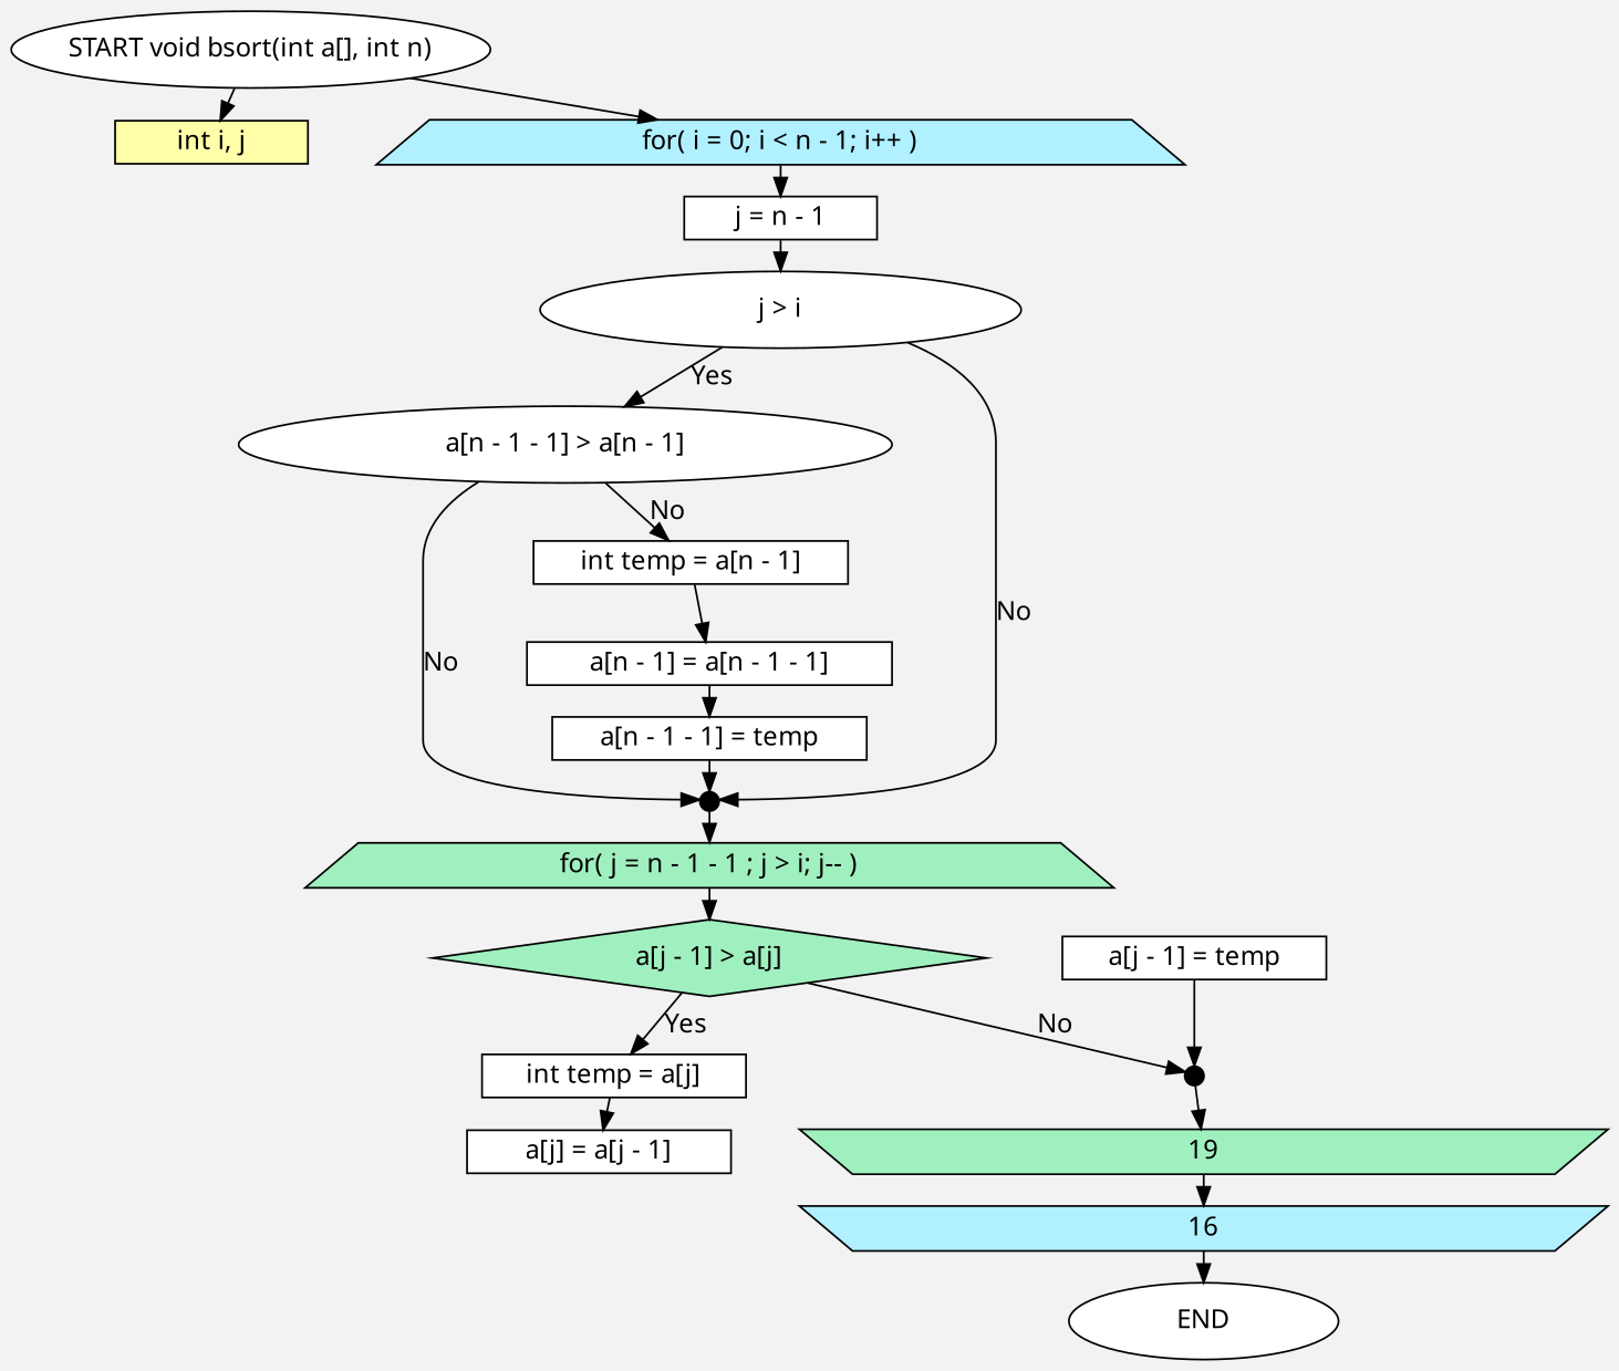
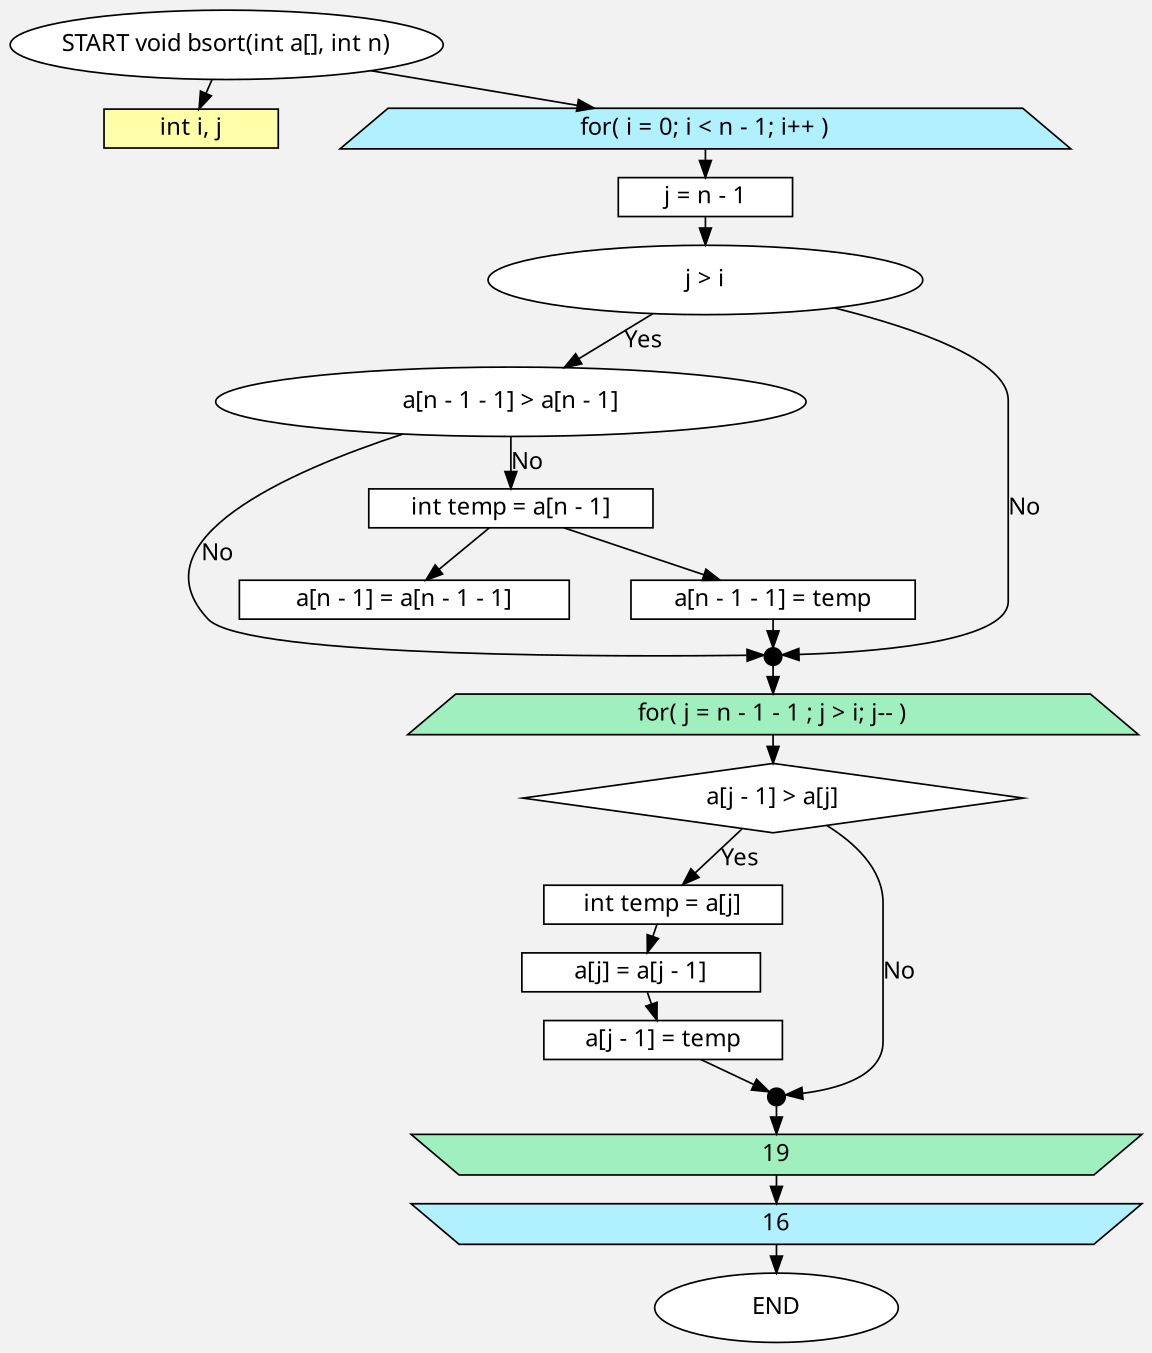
  digraph {
    bgcolor="#F2F2F2"
    compound=true
    fontname="Noto Sans"
    nodesep=0.5
    rank=same
    ranksep=0.03
    style=invis
    node [color="#000000" fillcolor="#FFFFFF" fontname="Noto Sans" shape=box style="solid,filled"]
    edge [arrowhead=normal color="#000000" fontname="Noto Sans"]
    n1 [height=0.571428571428571 label="START void bsort(int a[], int n)" shape=ellipse width=3.55714285714286]
    n2 [fillcolor="#FFFFAA" height=0.285714285714286 label="int i, j" width=1.42857142857143]
    n3 [distortion=-.1 fillcolor="#B0F0FF" fixedsize=true height=0.333333333333333 label="for( i = 0; i < n - 1; i++ )" shape=polygon width=6]
    n4 [height=0.285714285714286 label="j = n - 1" width=1.42857142857143]
    n5 [height=0.571428571428571 label="j > i" shape=ellipse width=3.57142857142857]
    n6 [height=0.571428571428571 label="a[n - 1 - 1] > a[n - 1]" shape=ellipse width=4.85]
    10 [fillcolor="#000000" height=0.142857142857143 shape=point width=0.142857142857143]
    n8 [height=0.285714285714286 label="int temp = a[n - 1]" width=2.33571428571429]
    n9 [distortion=-.1 fillcolor="#A0F0BF" fixedsize=true height=0.333333333333333 label="for( j = n - 1 - 1 ; j > i; j-- )" shape=polygon width=6]
    n10 [height=0.285714285714286 label="a[n - 1] = a[n - 1 - 1]" width=2.70714285714286]
    n11 [height=0.285714285714286 label="a[n - 1 - 1] = temp" width=2.33571428571429]
-   n12 [fillcolor="#A0F0BF" height=0.571428571428571 label="a[j - 1] > a[j]" shape=diamond width=4.10714285714286]
+   n12 [height=0.571428571428571 label="a[j - 1] > a[j]" shape=diamond width=4.10714285714286]
    n13 [height=0.285714285714286 label="int temp = a[j]" width=1.96428571428571]
    15 [fillcolor="#000000" height=0.142857142857143 shape=point width=0.142857142857143]
    n15 [height=0.285714285714286 label="a[j] = a[j - 1]" width=1.96428571428571]
    19 [distortion=.1 fillcolor="#A0F0BF" fixedsize=true height=0.333333333333333 shape=polygon width=6]
    n17 [height=0.285714285714286 label="a[j - 1] = temp" width=1.96428571428571]
    16 [distortion=.1 fillcolor="#B0F0FF" fixedsize=true height=0.333333333333333 shape=polygon width=6]
    n19 [height=0.571428571428571 label=END shape=ellipse width=2]
    n1 -> n2
    n1 -> n3
    n3 -> n4
    n4 -> n5
    n5 -> n6 [label=Yes]
    n5 -> 10 [label=No]
    n6 -> 10 [label=No]
    n6 -> n8 [label=No]
    10 -> n9
    n8 -> n10
    n9 -> n12
-   n10 -> n11
+   n8 -> n11
    n11 -> 10
    n12 -> n13 [label=Yes]
    n12 -> 15 [label=No]
    n13 -> n15
    15 -> 19
+   n15 -> n17
    19 -> 16
    n17 -> 15
    16 -> n19
  }
